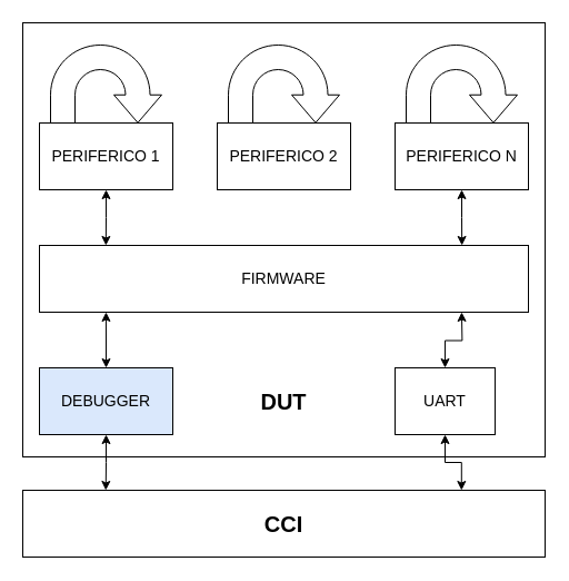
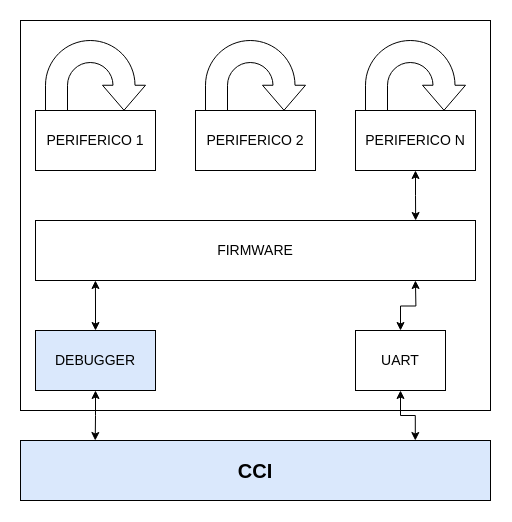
  <mxCell id="0" />
  <mxCell id="1" parent="0" />
  <mxCell id="2" value="" style="rounded=0;whiteSpace=wrap;html=1;" vertex="1" parent="1"><mxGeometry x="20" y="20" width="470" height="390" as="geometry" /></mxCell>
  <mxCell id="3" value="" style="html=1;shadow=0;dashed=0;align=center;verticalAlign=middle;shape=mxgraph.arrows2.uTurnArrow;dy=11;arrowHead=43;dx2=25;rotation=90;" vertex="1" parent="1"><mxGeometry x="45" y="40" width="100" height="100" as="geometry" /></mxCell>
- <mxCell id="4" style="edgeStyle=orthogonalEdgeStyle;rounded=0;orthogonalLoop=1;jettySize=auto;html=1;exitX=0.5;exitY=1;exitDx=0;exitDy=0;entryX=0.136;entryY=0;entryDx=0;entryDy=0;entryPerimeter=0;startArrow=classic;startFill=1;" edge="1" parent="1" source="5" target="11"><mxGeometry relative="1" as="geometry" /></mxCell>
  <mxCell id="5" value="PERIFERICO 1" style="rounded=0;whiteSpace=wrap;html=1;fontSize=14;" vertex="1" parent="1"><mxGeometry x="35" y="110" width="120" height="60" as="geometry" /></mxCell>
  <mxCell id="6" value="" style="html=1;shadow=0;dashed=0;align=center;verticalAlign=middle;shape=mxgraph.arrows2.uTurnArrow;dy=11;arrowHead=43;dx2=25;rotation=90;" vertex="1" parent="1"><mxGeometry x="205" y="40" width="100" height="100" as="geometry" /></mxCell>
  <mxCell id="7" value="PERIFERICO 2" style="rounded=0;whiteSpace=wrap;html=1;fontSize=14;" vertex="1" parent="1"><mxGeometry x="195" y="110" width="120" height="60" as="geometry" /></mxCell>
  <mxCell id="8" value="" style="html=1;shadow=0;dashed=0;align=center;verticalAlign=middle;shape=mxgraph.arrows2.uTurnArrow;dy=11;arrowHead=43;dx2=25;rotation=90;" vertex="1" parent="1"><mxGeometry x="365" y="40" width="100" height="100" as="geometry" /></mxCell>
  <mxCell id="9" style="edgeStyle=orthogonalEdgeStyle;rounded=0;orthogonalLoop=1;jettySize=auto;html=1;exitX=0.5;exitY=1;exitDx=0;exitDy=0;entryX=0.864;entryY=0;entryDx=0;entryDy=0;entryPerimeter=0;startArrow=classic;startFill=1;" edge="1" parent="1" source="10" target="11"><mxGeometry relative="1" as="geometry" /></mxCell>
  <mxCell id="10" value="PERIFERICO N" style="rounded=0;whiteSpace=wrap;html=1;fontSize=14;" vertex="1" parent="1"><mxGeometry x="355" y="110" width="120" height="60" as="geometry" /></mxCell>
  <mxCell id="11" value="FIRMWARE" style="rounded=0;whiteSpace=wrap;html=1;fontSize=14;" vertex="1" parent="1"><mxGeometry x="35" y="220" width="440" height="60" as="geometry" /></mxCell>
  <mxCell id="12" style="edgeStyle=orthogonalEdgeStyle;rounded=0;orthogonalLoop=1;jettySize=auto;html=1;exitX=0.5;exitY=0;exitDx=0;exitDy=0;startArrow=classic;startFill=1;" edge="1" parent="1" source="14"><mxGeometry relative="1" as="geometry"><mxPoint x="94.935" y="280" as="targetPoint" /></mxGeometry></mxCell>
  <mxCell id="13" style="edgeStyle=orthogonalEdgeStyle;rounded=0;orthogonalLoop=1;jettySize=auto;html=1;exitX=0.5;exitY=1;exitDx=0;exitDy=0;entryX=0.159;entryY=0;entryDx=0;entryDy=0;entryPerimeter=0;fontSize=20;startArrow=classic;startFill=1;" edge="1" parent="1" source="14" target="18"><mxGeometry relative="1" as="geometry" /></mxCell>
  <mxCell id="14" value="DEBUGGER" style="rounded=0;whiteSpace=wrap;html=1;fontSize=14;fillColor=#dae8fc;" vertex="1" parent="1"><mxGeometry x="35" y="330" width="120" height="60" as="geometry" /></mxCell>
  <mxCell id="15" style="edgeStyle=orthogonalEdgeStyle;rounded=0;orthogonalLoop=1;jettySize=auto;html=1;exitX=0.5;exitY=0;exitDx=0;exitDy=0;startArrow=classic;startFill=1;" edge="1" parent="1" source="17"><mxGeometry relative="1" as="geometry"><mxPoint x="414.935" y="280" as="targetPoint" /></mxGeometry></mxCell>
  <mxCell id="16" style="edgeStyle=orthogonalEdgeStyle;rounded=0;orthogonalLoop=1;jettySize=auto;html=1;exitX=0.5;exitY=1;exitDx=0;exitDy=0;entryX=0.84;entryY=0;entryDx=0;entryDy=0;entryPerimeter=0;fontSize=20;startArrow=classic;startFill=1;" edge="1" parent="1" source="17" target="18"><mxGeometry relative="1" as="geometry" /></mxCell>
  <mxCell id="17" value="UART" style="rounded=0;whiteSpace=wrap;html=1;fontSize=14;" vertex="1" parent="1"><mxGeometry x="355" y="330" width="90" height="60" as="geometry" /></mxCell>
- <mxCell id="18" value="CCI" style="rounded=0;whiteSpace=wrap;html=1;fontSize=20;fontStyle=1" vertex="1" parent="1"><mxGeometry x="20" y="440" width="470" height="60" as="geometry" /></mxCell>
- <mxCell id="19" value="DUT" style="text;html=1;strokeColor=none;fillColor=none;align=center;verticalAlign=middle;whiteSpace=wrap;rounded=0;fontSize=20;fontStyle=1" vertex="1" parent="1"><mxGeometry x="235" y="350" width="40" height="20" as="geometry" /></mxCell>
+ <mxCell id="18" value="CCI" style="rounded=0;whiteSpace=wrap;html=1;fontSize=20;fontStyle=1;fillColor=#dae8fc;" vertex="1" parent="1"><mxGeometry x="20" y="440" width="470" height="60" as="geometry" /></mxCell>
